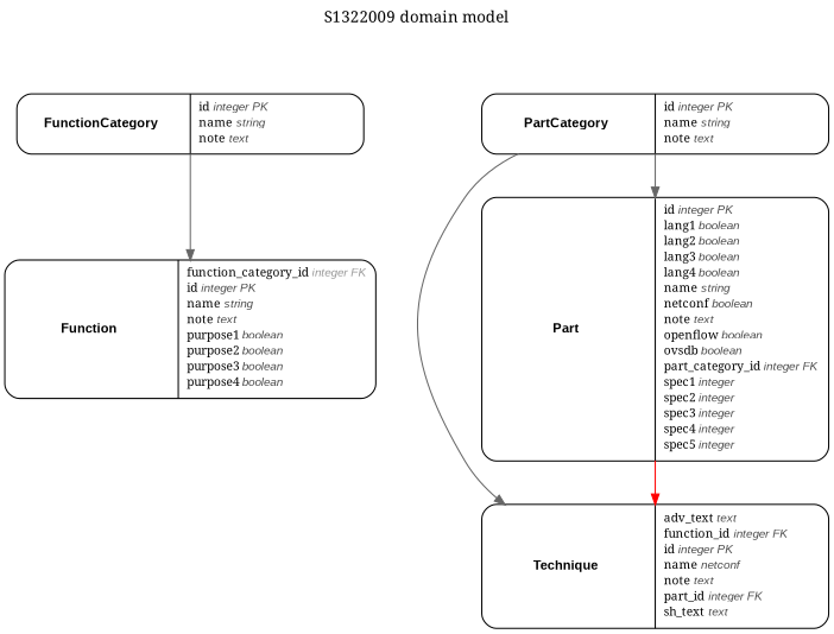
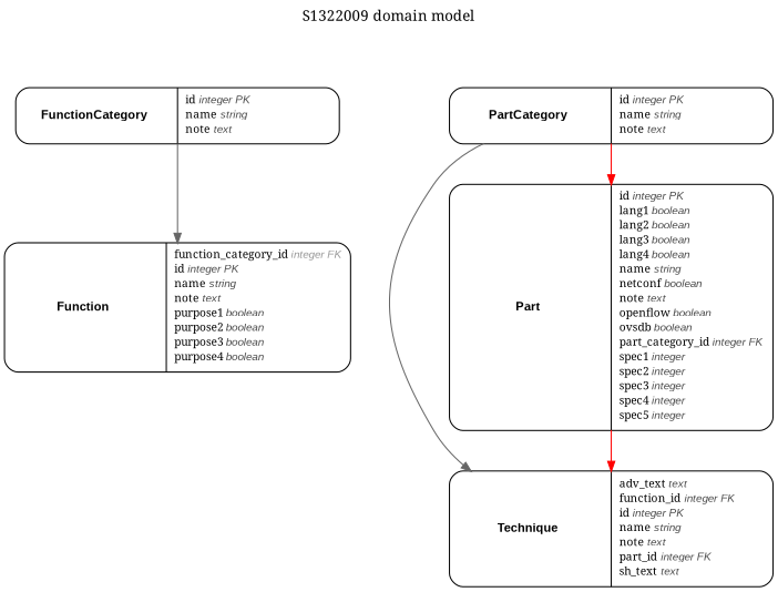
  digraph {
    concentrate=true
    fontname="Noto Serif"
    fontsize=13
    label="S1322009 domain model\n\n"
    labelloc=t
    nodesep=0.4
    rankdir=TB
    ranksep=0.5
    node [fontname="Noto Serif" fontsize=10 margin="0.07,0.05" penwidth=1.0 shape=Mrecord]
    edge [arrowhead=normal arrowsize=0.9 arrowtail=none color=gray40 dir=both fontname="Noto Serif" fontsize=7 labelangle=32 labeldistance=1.8 penwidth=1.0 style=bold weight=2]
    n1 [label=<<table border="0" align="center" cellspacing="0.5" cellpadding="0" width="134">   <tr><td align="center" valign="bottom" width="130"><font face="Arial Bold" point-size="11">Function</font></td></tr> </table> | <table border="0" align="left" cellspacing="2" cellpadding="0" width="134">   <tr><td align="left" width="130" port="function_category_id">function_category_id <font face="Arial Italic" color="grey60">integer FK</font></td></tr>   <tr><td align="left" width="130" port="id">id <font face="Arial Italic" color="grey30">integer PK</font></td></tr>   <tr><td align="left" width="130" port="name">name <font face="Arial Italic" color="grey30">string</font></td></tr>   <tr><td align="left" width="130" port="note">note <font face="Arial Italic" color="grey30">text</font></td></tr>   <tr><td align="left" width="130" port="purpose1">purpose1 <font face="Arial Italic" color="grey30">boolean</font></td></tr>   <tr><td align="left" width="130" port="purpose2">purpose2 <font face="Arial Italic" color="grey30">boolean</font></td></tr>   <tr><td align="left" width="130" port="purpose3">purpose3 <font face="Arial Italic" color="grey30">boolean</font></td></tr>   <tr><td align="left" width="130" port="purpose4">purpose4 <font face="Arial Italic" color="grey30">boolean</font></td></tr> </table> >]
-   n2 [label=<<table border="0" align="center" cellspacing="0.5" cellpadding="0" width="134">   <tr><td align="center" valign="bottom" width="130"><font face="Arial Bold" point-size="11">Technique</font></td></tr> </table> | <table border="0" align="left" cellspacing="2" cellpadding="0" width="134">   <tr><td align="left" width="130" port="adv_text">adv_text <font face="Arial Italic" color="grey30">text</font></td></tr>   <tr><td align="left" width="130" port="function_id">function_id <font face="Arial Italic" color="grey30">integer FK</font></td></tr>   <tr><td align="left" width="130" port="id">id <font face="Arial Italic" color="grey30">integer PK</font></td></tr>   <tr><td align="left" width="130" port="name">name <font face="Arial Italic" color="grey30">netconf</font></td></tr>   <tr><td align="left" width="130" port="note">note <font face="Arial Italic" color="grey30">text</font></td></tr>   <tr><td align="left" width="130" port="part_id">part_id <font face="Arial Italic" color="grey30">integer FK</font></td></tr>   <tr><td align="left" width="130" port="sh_text">sh_text <font face="Arial Italic" color="grey30">text</font></td></tr> </table> >]
+   n2 [label=<<table border="0" align="center" cellspacing="0.5" cellpadding="0" width="134">   <tr><td align="center" valign="bottom" width="130"><font face="Arial Bold" point-size="11">Technique</font></td></tr> </table> | <table border="0" align="left" cellspacing="2" cellpadding="0" width="134">   <tr><td align="left" width="130" port="adv_text">adv_text <font face="Arial Italic" color="grey30">text</font></td></tr>   <tr><td align="left" width="130" port="function_id">function_id <font face="Arial Italic" color="grey30">integer FK</font></td></tr>   <tr><td align="left" width="130" port="id">id <font face="Arial Italic" color="grey30">integer PK</font></td></tr>   <tr><td align="left" width="130" port="name">name <font face="Arial Italic" color="grey30">string</font></td></tr>   <tr><td align="left" width="130" port="note">note <font face="Arial Italic" color="grey30">text</font></td></tr>   <tr><td align="left" width="130" port="part_id">part_id <font face="Arial Italic" color="grey30">integer FK</font></td></tr>   <tr><td align="left" width="130" port="sh_text">sh_text <font face="Arial Italic" color="grey30">text</font></td></tr> </table> >]
    n3 [label=<<table border="0" align="center" cellspacing="0.5" cellpadding="0" width="134">   <tr><td align="center" valign="bottom" width="130"><font face="Arial Bold" point-size="11">FunctionCategory</font></td></tr> </table> | <table border="0" align="left" cellspacing="2" cellpadding="0" width="134">   <tr><td align="left" width="130" port="id">id <font face="Arial Italic" color="grey30">integer PK</font></td></tr>   <tr><td align="left" width="130" port="name">name <font face="Arial Italic" color="grey30">string</font></td></tr>   <tr><td align="left" width="130" port="note">note <font face="Arial Italic" color="grey30">text</font></td></tr> </table> >]
    n4 [label=<<table border="0" align="center" cellspacing="0.5" cellpadding="0" width="134">   <tr><td align="center" valign="bottom" width="130"><font face="Arial Bold" point-size="11">Part</font></td></tr> </table> | <table border="0" align="left" cellspacing="2" cellpadding="0" width="134">   <tr><td align="left" width="130" port="id">id <font face="Arial Italic" color="grey30">integer PK</font></td></tr>   <tr><td align="left" width="130" port="lang1">lang1 <font face="Arial Italic" color="grey30">boolean</font></td></tr>   <tr><td align="left" width="130" port="lang2">lang2 <font face="Arial Italic" color="grey30">boolean</font></td></tr>   <tr><td align="left" width="130" port="lang3">lang3 <font face="Arial Italic" color="grey30">boolean</font></td></tr>   <tr><td align="left" width="130" port="lang4">lang4 <font face="Arial Italic" color="grey30">boolean</font></td></tr>   <tr><td align="left" width="130" port="name">name <font face="Arial Italic" color="grey30">string</font></td></tr>   <tr><td align="left" width="130" port="netconf">netconf <font face="Arial Italic" color="grey30">boolean</font></td></tr>   <tr><td align="left" width="130" port="note">note <font face="Arial Italic" color="grey30">text</font></td></tr>   <tr><td align="left" width="130" port="openflow">openflow <font face="Arial Italic" color="grey30">boolean</font></td></tr>   <tr><td align="left" width="130" port="ovsdb">ovsdb <font face="Arial Italic" color="grey30">boolean</font></td></tr>   <tr><td align="left" width="130" port="part_category_id">part_category_id <font face="Arial Italic" color="grey30">integer FK</font></td></tr>   <tr><td align="left" width="130" port="spec1">spec1 <font face="Arial Italic" color="grey30">integer</font></td></tr>   <tr><td align="left" width="130" port="spec2">spec2 <font face="Arial Italic" color="grey30">integer</font></td></tr>   <tr><td align="left" width="130" port="spec3">spec3 <font face="Arial Italic" color="grey30">integer</font></td></tr>   <tr><td align="left" width="130" port="spec4">spec4 <font face="Arial Italic" color="grey30">integer</font></td></tr>   <tr><td align="left" width="130" port="spec5">spec5 <font face="Arial Italic" color="grey30">integer</font></td></tr> </table> >]
    n5 [label=<<table border="0" align="center" cellspacing="0.5" cellpadding="0" width="134">   <tr><td align="center" valign="bottom" width="130"><font face="Arial Bold" point-size="11">PartCategory</font></td></tr> </table> | <table border="0" align="left" cellspacing="2" cellpadding="0" width="134">   <tr><td align="left" width="130" port="id">id <font face="Arial Italic" color="grey30">integer PK</font></td></tr>   <tr><td align="left" width="130" port="name">name <font face="Arial Italic" color="grey30">string</font></td></tr>   <tr><td align="left" width="130" port="note">note <font face="Arial Italic" color="grey30">text</font></td></tr> </table> >]
    n3 -> n1
    n4 -> n2 [color=red style=solid]
    n5 -> n2 [constraint=false weight=1]
-   n5 -> n4 [style=solid]
+   n5 -> n4 [color=red style=solid]
  }
